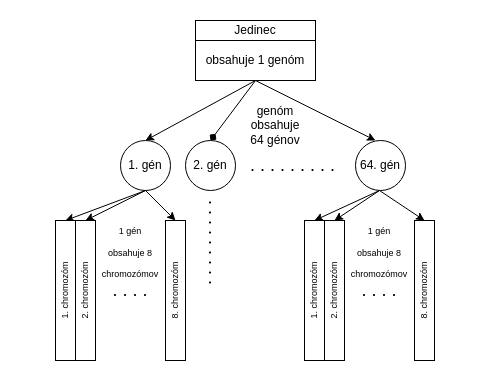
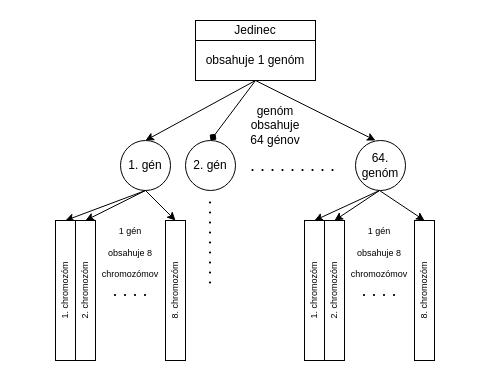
  <mxCell id="0" />
  <mxCell id="1" parent="0" />
  <mxCell id="2" value="Jedinec" style="rounded=0;whiteSpace=wrap;html=1;" vertex="1" parent="1"><mxGeometry x="195" y="20" width="120" height="20" as="geometry" /></mxCell>
  <mxCell id="3" value="obsahuje 1 genóm" style="rounded=0;whiteSpace=wrap;html=1;" vertex="1" parent="1"><mxGeometry x="195" y="40" width="120" height="40" as="geometry" /></mxCell>
  <mxCell id="4" value="" style="endArrow=classic;html=1;rounded=0;exitX=0.5;exitY=1;exitDx=0;exitDy=0;entryX=0.5;entryY=0;entryDx=0;entryDy=0;" edge="1" parent="1" source="3" target="7"><mxGeometry width="50" height="50" relative="1" as="geometry"><mxPoint x="235" y="220" as="sourcePoint" /><mxPoint x="135" y="140" as="targetPoint" /></mxGeometry></mxCell>
  <mxCell id="5" value="" style="endArrow=diamond;html=1;rounded=0;exitX=0.5;exitY=1;exitDx=0;exitDy=0;entryX=0.5;entryY=0;entryDx=0;entryDy=0;" edge="1" parent="1" source="3" target="8"><mxGeometry width="50" height="50" relative="1" as="geometry"><mxPoint x="235" y="220" as="sourcePoint" /><mxPoint x="215" y="140" as="targetPoint" /></mxGeometry></mxCell>
  <mxCell id="6" value="" style="endArrow=classic;html=1;rounded=0;" edge="1" parent="1"><mxGeometry width="50" height="50" relative="1" as="geometry"><mxPoint x="255" y="80" as="sourcePoint" /><mxPoint x="375" y="140" as="targetPoint" /></mxGeometry></mxCell>
  <mxCell id="7" value="1. gén" style="ellipse;whiteSpace=wrap;html=1;aspect=fixed;" vertex="1" parent="1"><mxGeometry x="120" y="140" width="50" height="50" as="geometry" /></mxCell>
  <mxCell id="8" value="2. gén" style="ellipse;whiteSpace=wrap;html=1;aspect=fixed;" vertex="1" parent="1"><mxGeometry x="185" y="140" width="50" height="50" as="geometry" /></mxCell>
- <mxCell id="9" value="64. gén" style="ellipse;whiteSpace=wrap;html=1;aspect=fixed;" vertex="1" parent="1"><mxGeometry x="355" y="140" width="50" height="50" as="geometry" /></mxCell>
+ <mxCell id="9" value="64. genóm" style="ellipse;whiteSpace=wrap;html=1;aspect=fixed;" vertex="1" parent="1"><mxGeometry x="355" y="140" width="50" height="50" as="geometry" /></mxCell>
  <mxCell id="10" value="genóm obsahuje 64 génov" style="text;html=1;strokeColor=none;fillColor=none;align=center;verticalAlign=middle;whiteSpace=wrap;rounded=0;" vertex="1" parent="1"><mxGeometry x="245" y="110" width="60" height="30" as="geometry" /></mxCell>
  <mxCell id="11" value="&lt;font style=&quot;font-size: 18px&quot;&gt;. . . . . . . . .&amp;nbsp;&lt;/font&gt;" style="text;html=1;strokeColor=none;fillColor=none;align=center;verticalAlign=middle;whiteSpace=wrap;rounded=0;" vertex="1" parent="1"><mxGeometry x="235" y="150" width="120" height="30" as="geometry" /></mxCell>
  <mxCell id="12" value="" style="endArrow=classic;html=1;rounded=0;fontSize=18;exitX=0.5;exitY=1;exitDx=0;exitDy=0;entryX=0.5;entryY=0;entryDx=0;entryDy=0;" edge="1" parent="1" source="7" target="15"><mxGeometry width="50" height="50" relative="1" as="geometry"><mxPoint x="155" y="270" as="sourcePoint" /><mxPoint x="65" y="220" as="targetPoint" /></mxGeometry></mxCell>
  <mxCell id="13" value="" style="endArrow=classic;html=1;rounded=0;fontSize=18;exitX=0.5;exitY=1;exitDx=0;exitDy=0;entryX=0.5;entryY=0;entryDx=0;entryDy=0;" edge="1" parent="1" source="7" target="16"><mxGeometry width="50" height="50" relative="1" as="geometry"><mxPoint x="155" y="270" as="sourcePoint" /><mxPoint x="105" y="220" as="targetPoint" /></mxGeometry></mxCell>
  <mxCell id="14" value="" style="endArrow=classic;html=1;rounded=0;fontSize=18;exitX=0.5;exitY=1;exitDx=0;exitDy=0;" edge="1" parent="1" source="7"><mxGeometry width="50" height="50" relative="1" as="geometry"><mxPoint x="155" y="270" as="sourcePoint" /><mxPoint x="175" y="220" as="targetPoint" /></mxGeometry></mxCell>
  <mxCell id="15" value="" style="rounded=0;whiteSpace=wrap;html=1;fontSize=18;" vertex="1" parent="1"><mxGeometry x="55" y="220" width="20" height="140" as="geometry" /></mxCell>
  <mxCell id="16" value="" style="rounded=0;whiteSpace=wrap;html=1;fontSize=18;" vertex="1" parent="1"><mxGeometry x="75" y="220" width="20" height="140" as="geometry" /></mxCell>
  <mxCell id="17" value="" style="rounded=0;whiteSpace=wrap;html=1;fontSize=18;" vertex="1" parent="1"><mxGeometry x="165" y="220" width="20" height="140" as="geometry" /></mxCell>
  <mxCell id="18" value="&lt;font style=&quot;font-size: 18px&quot;&gt;. . . .&amp;nbsp;&amp;nbsp;&lt;/font&gt;" style="text;html=1;strokeColor=none;fillColor=none;align=center;verticalAlign=middle;whiteSpace=wrap;rounded=0;" vertex="1" parent="1"><mxGeometry x="75" y="275" width="120" height="30" as="geometry" /></mxCell>
  <mxCell id="19" value="&lt;font style=&quot;font-size: 9px&quot;&gt;1 gén obsahuje 8 chromozómov&lt;/font&gt;" style="text;html=1;strokeColor=none;fillColor=none;align=center;verticalAlign=middle;whiteSpace=wrap;rounded=0;fontSize=18;" vertex="1" parent="1"><mxGeometry x="105" y="240" width="50" height="20" as="geometry" /></mxCell>
  <mxCell id="20" value="1. chromozóm" style="text;html=1;strokeColor=none;fillColor=none;align=center;verticalAlign=middle;whiteSpace=wrap;rounded=0;fontSize=9;rotation=-90;" vertex="1" parent="1"><mxGeometry x="20" y="282.5" width="90" height="15" as="geometry" /></mxCell>
  <mxCell id="21" value="2. chromozóm" style="text;html=1;strokeColor=none;fillColor=none;align=center;verticalAlign=middle;whiteSpace=wrap;rounded=0;fontSize=9;rotation=-90;" vertex="1" parent="1"><mxGeometry x="40" y="282.5" width="90" height="15" as="geometry" /></mxCell>
  <mxCell id="22" value="8. chromozóm" style="text;html=1;strokeColor=none;fillColor=none;align=center;verticalAlign=middle;whiteSpace=wrap;rounded=0;fontSize=9;rotation=-90;" vertex="1" parent="1"><mxGeometry x="130" y="282.5" width="90" height="15" as="geometry" /></mxCell>
  <mxCell id="23" value="" style="endArrow=classic;html=1;rounded=0;fontSize=18;exitX=0.5;exitY=1;exitDx=0;exitDy=0;entryX=0.5;entryY=0;entryDx=0;entryDy=0;" edge="1" parent="1" target="26"><mxGeometry width="50" height="50" relative="1" as="geometry"><mxPoint x="379" y="190" as="sourcePoint" /><mxPoint x="314" y="220" as="targetPoint" /></mxGeometry></mxCell>
  <mxCell id="24" value="" style="endArrow=classic;html=1;rounded=0;fontSize=18;exitX=0.5;exitY=1;exitDx=0;exitDy=0;entryX=0.5;entryY=0;entryDx=0;entryDy=0;" edge="1" parent="1" target="27"><mxGeometry width="50" height="50" relative="1" as="geometry"><mxPoint x="379" y="190" as="sourcePoint" /><mxPoint x="354" y="220" as="targetPoint" /></mxGeometry></mxCell>
  <mxCell id="25" value="" style="endArrow=classic;html=1;rounded=0;fontSize=18;exitX=0.5;exitY=1;exitDx=0;exitDy=0;" edge="1" parent="1"><mxGeometry width="50" height="50" relative="1" as="geometry"><mxPoint x="379" y="190" as="sourcePoint" /><mxPoint x="424" y="220" as="targetPoint" /></mxGeometry></mxCell>
  <mxCell id="26" value="" style="rounded=0;whiteSpace=wrap;html=1;fontSize=18;" vertex="1" parent="1"><mxGeometry x="304" y="220" width="20" height="140" as="geometry" /></mxCell>
  <mxCell id="27" value="" style="rounded=0;whiteSpace=wrap;html=1;fontSize=18;" vertex="1" parent="1"><mxGeometry x="324" y="220" width="20" height="140" as="geometry" /></mxCell>
  <mxCell id="28" value="" style="rounded=0;whiteSpace=wrap;html=1;fontSize=18;" vertex="1" parent="1"><mxGeometry x="414" y="220" width="20" height="140" as="geometry" /></mxCell>
  <mxCell id="29" value="&lt;font style=&quot;font-size: 18px&quot;&gt;. . . .&amp;nbsp;&amp;nbsp;&lt;/font&gt;" style="text;html=1;strokeColor=none;fillColor=none;align=center;verticalAlign=middle;whiteSpace=wrap;rounded=0;" vertex="1" parent="1"><mxGeometry x="324" y="275" width="120" height="30" as="geometry" /></mxCell>
  <mxCell id="30" value="&lt;font style=&quot;font-size: 9px&quot;&gt;1 gén obsahuje 8 chromozómov&lt;/font&gt;" style="text;html=1;strokeColor=none;fillColor=none;align=center;verticalAlign=middle;whiteSpace=wrap;rounded=0;fontSize=18;" vertex="1" parent="1"><mxGeometry x="354" y="240" width="50" height="20" as="geometry" /></mxCell>
  <mxCell id="31" value="1. chromozóm" style="text;html=1;strokeColor=none;fillColor=none;align=center;verticalAlign=middle;whiteSpace=wrap;rounded=0;fontSize=9;rotation=-90;" vertex="1" parent="1"><mxGeometry x="269" y="282.5" width="90" height="15" as="geometry" /></mxCell>
  <mxCell id="32" value="2. chromozóm" style="text;html=1;strokeColor=none;fillColor=none;align=center;verticalAlign=middle;whiteSpace=wrap;rounded=0;fontSize=9;rotation=-90;" vertex="1" parent="1"><mxGeometry x="289" y="282.5" width="90" height="15" as="geometry" /></mxCell>
  <mxCell id="33" value="8. chromozóm" style="text;html=1;strokeColor=none;fillColor=none;align=center;verticalAlign=middle;whiteSpace=wrap;rounded=0;fontSize=9;rotation=-90;" vertex="1" parent="1"><mxGeometry x="379" y="282.5" width="90" height="15" as="geometry" /></mxCell>
  <mxCell id="34" value="&lt;font style=&quot;font-size: 18px&quot;&gt;. . . . . . . . .&amp;nbsp;&lt;/font&gt;" style="text;html=1;strokeColor=none;fillColor=none;align=center;verticalAlign=middle;whiteSpace=wrap;rounded=0;rotation=90;" vertex="1" parent="1"><mxGeometry x="155" y="230" width="120" height="30" as="geometry" /></mxCell>
